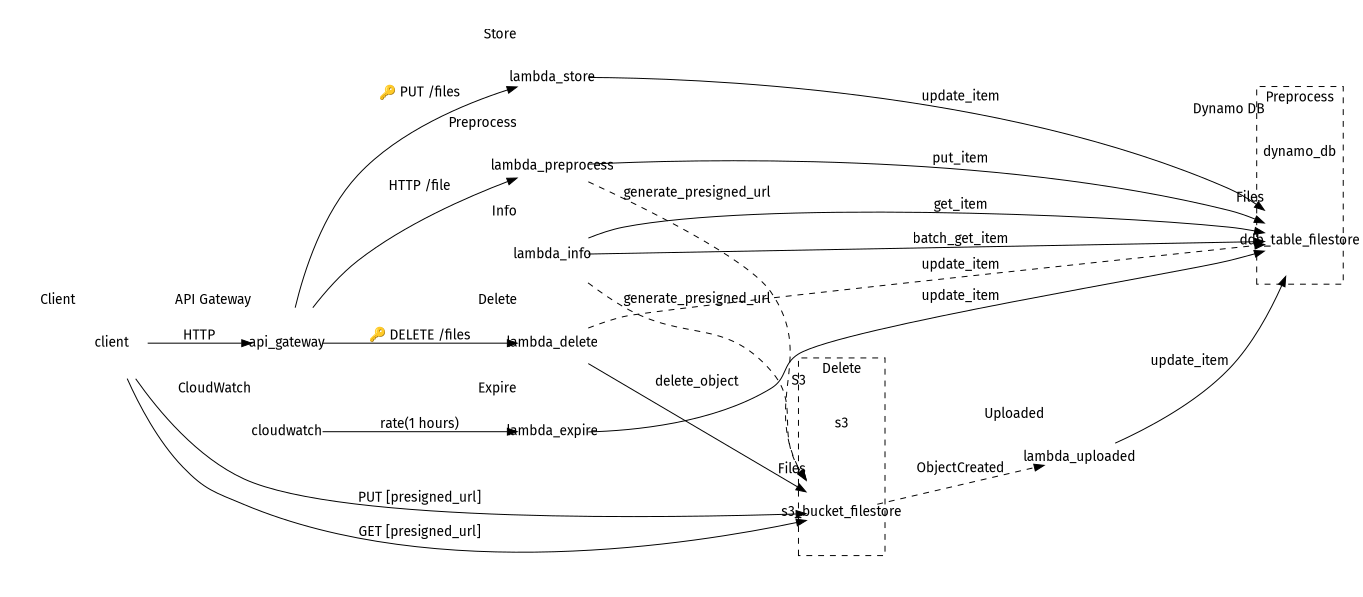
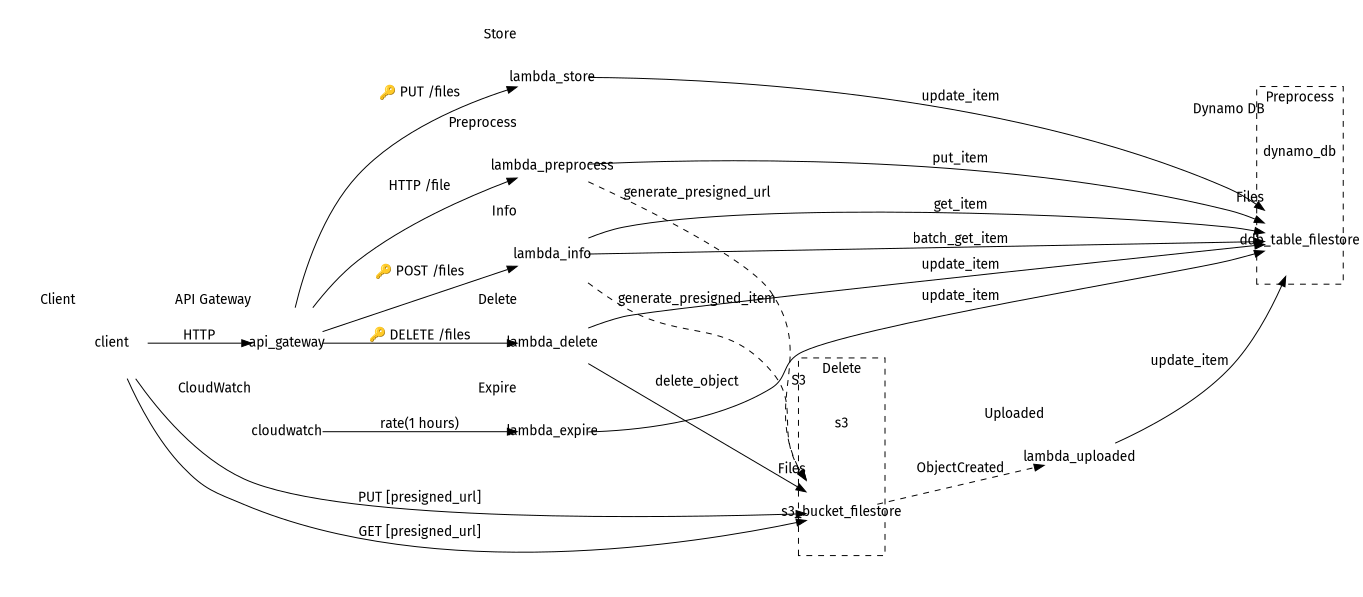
  digraph {
    fontname="Fira Sans"
    rankdir=LR
    ranksep=1
    node [fixedsize=true fontname="Fira Sans" shape=none xlabel=Files]
    edge [fontname="Fira Sans"]
    api_gateway [group=a height=1 width=1 xlabel="API Gateway"]
    cloudwatch [group=a height=1 width=1 xlabel=CloudWatch]
    lambda_preprocess [height=1 width=1 xlabel=Preprocess]
    lambda_store [height=1 width=1 xlabel=Store]
    lambda_info [height=1 width=1 xlabel=Info]
    lambda_delete [height=1 width=1 xlabel=Delete]
    lambda_expire [height=1 width=1 xlabel=Expire]
    dynamo_db [height=1 width=1 xlabel="Dynamo DB"]
    ddb_table_filestore [height=1 width=1]
    s3 [height=1 width=1 xlabel=S3]
    s3_bucket_filestore [height=1 width=1]
    lambda_uploaded [height=1 width=1 xlabel=Uploaded]
    client [group=a height=1 width=1 xlabel=Client]
    subgraph cluster_1 {
      style=invis
      api_gateway
      cloudwatch
    }
    subgraph cluster_2 {
      style=invis
      lambda_preprocess
      lambda_store
      lambda_info
      lambda_delete
      lambda_expire
    }
    subgraph cluster_3 {
      label=Preprocess
      style=dashed
      dynamo_db
      ddb_table_filestore
    }
    subgraph cluster_4 {
      label=Delete
      style=dashed
      s3
      s3_bucket_filestore
    }
    subgraph cluster_5 {
      style=invis
      lambda_uploaded
    }
    api_gateway -> lambda_preprocess [label="HTTP /file"]
    api_gateway -> lambda_store [label="🔑 PUT /files"]
+   api_gateway -> lambda_info [label="🔑 POST /files"]
    api_gateway -> lambda_delete [label="🔑 DELETE /files"]
    cloudwatch -> lambda_expire [label="rate(1 hours)"]
    lambda_preprocess -> ddb_table_filestore [label=put_item]
    lambda_preprocess -> s3_bucket_filestore [label=generate_presigned_url style=dashed]
    lambda_store -> ddb_table_filestore [label=update_item]
    lambda_info -> ddb_table_filestore [label=get_item]
    lambda_info -> ddb_table_filestore [label=batch_get_item]
-   lambda_info -> s3_bucket_filestore [label=generate_presigned_url style=dashed]
-   lambda_delete -> ddb_table_filestore [label=update_item style=dashed]
+   lambda_info -> s3_bucket_filestore [label=generate_presigned_item style=dashed]
+   lambda_delete -> ddb_table_filestore [label=update_item]
    lambda_delete -> s3_bucket_filestore [label=delete_object]
    lambda_expire -> ddb_table_filestore [label=update_item]
    s3_bucket_filestore -> lambda_uploaded [label=ObjectCreated style=dashed]
    lambda_uploaded -> ddb_table_filestore [label=update_item]
    client -> api_gateway [label=HTTP]
    client -> s3_bucket_filestore [label="PUT [presigned_url]"]
    client -> s3_bucket_filestore [label="GET [presigned_url]"]
  }
